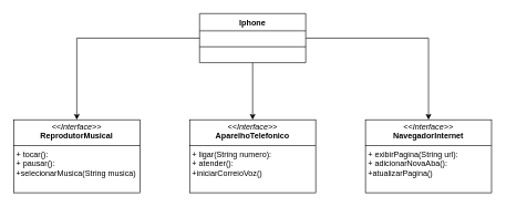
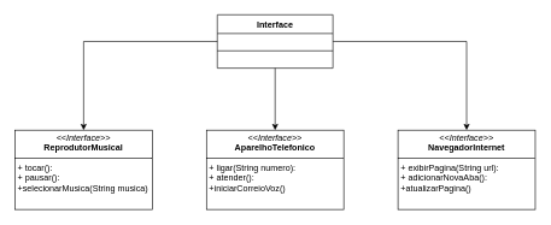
  <mxCell id="0" />
  <mxCell id="1" parent="0" />
  <mxCell id="2" value="" style="edgeStyle=orthogonalEdgeStyle;rounded=0;orthogonalLoop=1;jettySize=auto;html=1;entryX=0.5;entryY=0;entryDx=0;entryDy=0;" edge="1" parent="1" source="5" target="7"><mxGeometry relative="1" as="geometry"><mxPoint x="140" y="190" as="targetPoint" /></mxGeometry></mxCell>
  <mxCell id="3" value="" style="edgeStyle=orthogonalEdgeStyle;rounded=0;orthogonalLoop=1;jettySize=auto;html=1;" edge="1" parent="1" source="5" target="8"><mxGeometry relative="1" as="geometry" /></mxCell>
  <mxCell id="4" style="edgeStyle=orthogonalEdgeStyle;rounded=0;orthogonalLoop=1;jettySize=auto;html=1;entryX=0.5;entryY=0;entryDx=0;entryDy=0;" edge="1" parent="1" source="5" target="9"><mxGeometry relative="1" as="geometry" /></mxCell>
- <mxCell id="5" value="Iphone" style="swimlane;fontStyle=1;align=center;verticalAlign=top;childLayout=stackLayout;horizontal=1;startSize=26;horizontalStack=0;resizeParent=1;resizeParentMax=0;resizeLast=0;collapsible=1;marginBottom=0;whiteSpace=wrap;html=1;" vertex="1" parent="1"><mxGeometry x="300" y="20" width="160" height="74" as="geometry" /></mxCell>
+ <mxCell id="5" value="Interface" style="swimlane;fontStyle=1;align=center;verticalAlign=top;childLayout=stackLayout;horizontal=1;startSize=26;horizontalStack=0;resizeParent=1;resizeParentMax=0;resizeLast=0;collapsible=1;marginBottom=0;whiteSpace=wrap;html=1;" vertex="1" parent="1"><mxGeometry x="300" y="20" width="160" height="74" as="geometry" /></mxCell>
  <mxCell id="6" value="" style="line;strokeWidth=1;fillColor=none;align=left;verticalAlign=middle;spacingTop=-1;spacingLeft=3;spacingRight=3;rotatable=0;labelPosition=right;points=[];portConstraint=eastwest;strokeColor=inherit;" vertex="1" parent="5"><mxGeometry y="26" width="160" height="48" as="geometry" /></mxCell>
  <mxCell id="7" value="&lt;p style=&quot;margin:0px;margin-top:4px;text-align:center;&quot;&gt;&lt;i&gt;&amp;lt;&amp;lt;Interface&amp;gt;&amp;gt;&lt;/i&gt;&lt;br&gt;&lt;b&gt;ReprodutorMusical&lt;/b&gt;&lt;/p&gt;&lt;hr size=&quot;1&quot; style=&quot;border-style:solid;&quot;&gt;&lt;p style=&quot;margin:0px;margin-left:4px;&quot;&gt;&lt;span style=&quot;background-color: transparent; color: light-dark(rgb(0, 0, 0), rgb(255, 255, 255));&quot;&gt;+ tocar():&lt;/span&gt;&lt;/p&gt;&lt;p style=&quot;margin:0px;margin-left:4px;&quot;&gt;+ pausar():&amp;nbsp;&lt;/p&gt;&lt;p style=&quot;margin:0px;margin-left:4px;&quot;&gt;+selecionarMusica(String musica)&lt;/p&gt;" style="verticalAlign=top;align=left;overflow=fill;html=1;whiteSpace=wrap;" vertex="1" parent="1"><mxGeometry x="20" y="180" width="190" height="110" as="geometry" /></mxCell>
  <mxCell id="8" value="&lt;p style=&quot;margin:0px;margin-top:4px;text-align:center;&quot;&gt;&lt;i&gt;&amp;lt;&amp;lt;Interface&amp;gt;&amp;gt;&lt;/i&gt;&lt;br&gt;&lt;b&gt;AparelhoTelefonico&lt;/b&gt;&lt;/p&gt;&lt;hr size=&quot;1&quot; style=&quot;border-style:solid;&quot;&gt;&lt;p style=&quot;margin:0px;margin-left:4px;&quot;&gt;&lt;span style=&quot;background-color: transparent; color: light-dark(rgb(0, 0, 0), rgb(255, 255, 255));&quot;&gt;+ ligar(String numero):&lt;/span&gt;&lt;/p&gt;&lt;p style=&quot;margin:0px;margin-left:4px;&quot;&gt;+ atender():&amp;nbsp;&lt;/p&gt;&lt;p style=&quot;margin:0px;margin-left:4px;&quot;&gt;+iniciarCorreioVoz()&lt;/p&gt;" style="verticalAlign=top;align=left;overflow=fill;html=1;whiteSpace=wrap;" vertex="1" parent="1"><mxGeometry x="285" y="180" width="190" height="110" as="geometry" /></mxCell>
  <mxCell id="9" value="&lt;p style=&quot;margin:0px;margin-top:4px;text-align:center;&quot;&gt;&lt;i&gt;&amp;lt;&amp;lt;Interface&amp;gt;&amp;gt;&lt;/i&gt;&lt;br&gt;&lt;b&gt;NavegadorInternet&lt;/b&gt;&lt;/p&gt;&lt;hr size=&quot;1&quot; style=&quot;border-style:solid;&quot;&gt;&lt;p style=&quot;margin:0px;margin-left:4px;&quot;&gt;&lt;span style=&quot;background-color: transparent; color: light-dark(rgb(0, 0, 0), rgb(255, 255, 255));&quot;&gt;+ exibirPagina(String url):&lt;/span&gt;&lt;/p&gt;&lt;p style=&quot;margin:0px;margin-left:4px;&quot;&gt;+ adicionarNovaAba():&amp;nbsp;&lt;/p&gt;&lt;p style=&quot;margin:0px;margin-left:4px;&quot;&gt;+atualizarPagina()&lt;/p&gt;" style="verticalAlign=top;align=left;overflow=fill;html=1;whiteSpace=wrap;" vertex="1" parent="1"><mxGeometry x="550" y="180" width="190" height="110" as="geometry" /></mxCell>
